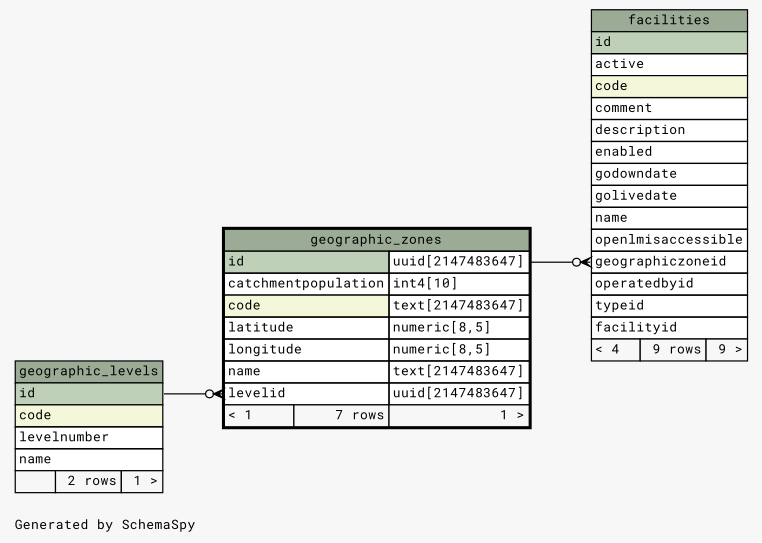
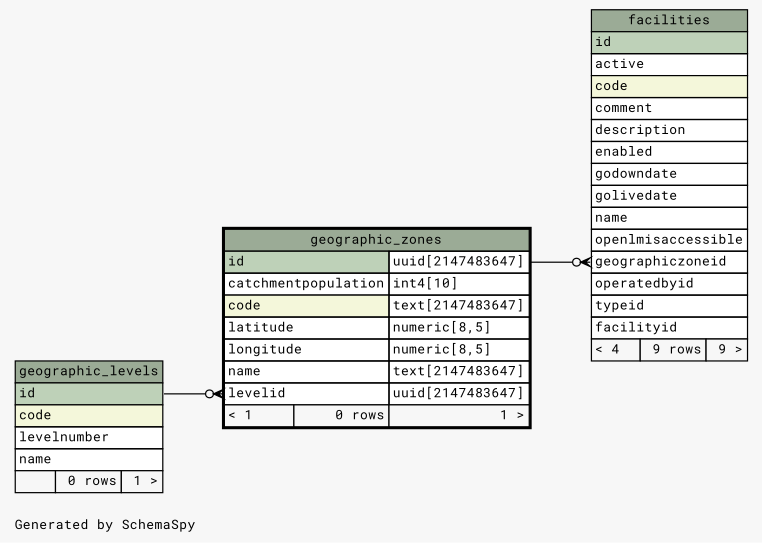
  digraph {
    bgcolor="#f7f7f7"
    fontname="Roboto Mono"
    fontsize=11
    label="\nGenerated by SchemaSpy"
    labeljust=l
    nodesep=0.18
    rankdir=RL
    ranksep=0.46
    node [fontname="Roboto Mono" fontsize=11 shape=plaintext]
    edge [arrowhead=none arrowsize=0.8 arrowtail=crowodot dir=back fontname="Roboto Mono"]
    n1 [label=<     <TABLE BORDER="0" CELLBORDER="1" CELLSPACING="0" BGCOLOR="#ffffff">       <TR><TD COLSPAN="3" BGCOLOR="#9bab96" ALIGN="CENTER">facilities</TD></TR>       <TR><TD PORT="id" COLSPAN="3" BGCOLOR="#bed1b8" ALIGN="LEFT">id</TD></TR>       <TR><TD PORT="active" COLSPAN="3" ALIGN="LEFT">active</TD></TR>       <TR><TD PORT="code" COLSPAN="3" BGCOLOR="#f4f7da" ALIGN="LEFT">code</TD></TR>       <TR><TD PORT="comment" COLSPAN="3" ALIGN="LEFT">comment</TD></TR>       <TR><TD PORT="description" COLSPAN="3" ALIGN="LEFT">description</TD></TR>       <TR><TD PORT="enabled" COLSPAN="3" ALIGN="LEFT">enabled</TD></TR>       <TR><TD PORT="godowndate" COLSPAN="3" ALIGN="LEFT">godowndate</TD></TR>       <TR><TD PORT="golivedate" COLSPAN="3" ALIGN="LEFT">golivedate</TD></TR>       <TR><TD PORT="name" COLSPAN="3" ALIGN="LEFT">name</TD></TR>       <TR><TD PORT="openlmisaccessible" COLSPAN="3" ALIGN="LEFT">openlmisaccessible</TD></TR>       <TR><TD PORT="geographiczoneid" COLSPAN="3" ALIGN="LEFT">geographiczoneid</TD></TR>       <TR><TD PORT="operatedbyid" COLSPAN="3" ALIGN="LEFT">operatedbyid</TD></TR>       <TR><TD PORT="typeid" COLSPAN="3" ALIGN="LEFT">typeid</TD></TR>       <TR><TD PORT="facilityid" COLSPAN="3" ALIGN="LEFT">facilityid</TD></TR>       <TR><TD ALIGN="LEFT" BGCOLOR="#f7f7f7">&lt; 4</TD><TD ALIGN="RIGHT" BGCOLOR="#f7f7f7">9 rows</TD><TD ALIGN="RIGHT" BGCOLOR="#f7f7f7">9 &gt;</TD></TR>     </TABLE>>]
-   n2 [label=<     <TABLE BORDER="2" CELLBORDER="1" CELLSPACING="0" BGCOLOR="#ffffff">       <TR><TD COLSPAN="3" BGCOLOR="#9bab96" ALIGN="CENTER">geographic_zones</TD></TR>       <TR><TD PORT="id" COLSPAN="2" BGCOLOR="#bed1b8" ALIGN="LEFT">id</TD><TD PORT="id.type" ALIGN="LEFT">uuid[2147483647]</TD></TR>       <TR><TD PORT="catchmentpopulation" COLSPAN="2" ALIGN="LEFT">catchmentpopulation</TD><TD PORT="catchmentpopulation.type" ALIGN="LEFT">int4[10]</TD></TR>       <TR><TD PORT="code" COLSPAN="2" BGCOLOR="#f4f7da" ALIGN="LEFT">code</TD><TD PORT="code.type" ALIGN="LEFT">text[2147483647]</TD></TR>       <TR><TD PORT="latitude" COLSPAN="2" ALIGN="LEFT">latitude</TD><TD PORT="latitude.type" ALIGN="LEFT">numeric[8,5]</TD></TR>       <TR><TD PORT="longitude" COLSPAN="2" ALIGN="LEFT">longitude</TD><TD PORT="longitude.type" ALIGN="LEFT">numeric[8,5]</TD></TR>       <TR><TD PORT="name" COLSPAN="2" ALIGN="LEFT">name</TD><TD PORT="name.type" ALIGN="LEFT">text[2147483647]</TD></TR>       <TR><TD PORT="levelid" COLSPAN="2" ALIGN="LEFT">levelid</TD><TD PORT="levelid.type" ALIGN="LEFT">uuid[2147483647]</TD></TR>       <TR><TD ALIGN="LEFT" BGCOLOR="#f7f7f7">&lt; 1</TD><TD ALIGN="RIGHT" BGCOLOR="#f7f7f7">7 rows</TD><TD ALIGN="RIGHT" BGCOLOR="#f7f7f7">1 &gt;</TD></TR>     </TABLE>>]
-   n3 [label=<     <TABLE BORDER="0" CELLBORDER="1" CELLSPACING="0" BGCOLOR="#ffffff">       <TR><TD COLSPAN="3" BGCOLOR="#9bab96" ALIGN="CENTER">geographic_levels</TD></TR>       <TR><TD PORT="id" COLSPAN="3" BGCOLOR="#bed1b8" ALIGN="LEFT">id</TD></TR>       <TR><TD PORT="code" COLSPAN="3" BGCOLOR="#f4f7da" ALIGN="LEFT">code</TD></TR>       <TR><TD PORT="levelnumber" COLSPAN="3" ALIGN="LEFT">levelnumber</TD></TR>       <TR><TD PORT="name" COLSPAN="3" ALIGN="LEFT">name</TD></TR>       <TR><TD ALIGN="LEFT" BGCOLOR="#f7f7f7">  </TD><TD ALIGN="RIGHT" BGCOLOR="#f7f7f7">2 rows</TD><TD ALIGN="RIGHT" BGCOLOR="#f7f7f7">1 &gt;</TD></TR>     </TABLE>>]
+   n2 [label=<     <TABLE BORDER="2" CELLBORDER="1" CELLSPACING="0" BGCOLOR="#ffffff">       <TR><TD COLSPAN="3" BGCOLOR="#9bab96" ALIGN="CENTER">geographic_zones</TD></TR>       <TR><TD PORT="id" COLSPAN="2" BGCOLOR="#bed1b8" ALIGN="LEFT">id</TD><TD PORT="id.type" ALIGN="LEFT">uuid[2147483647]</TD></TR>       <TR><TD PORT="catchmentpopulation" COLSPAN="2" ALIGN="LEFT">catchmentpopulation</TD><TD PORT="catchmentpopulation.type" ALIGN="LEFT">int4[10]</TD></TR>       <TR><TD PORT="code" COLSPAN="2" BGCOLOR="#f4f7da" ALIGN="LEFT">code</TD><TD PORT="code.type" ALIGN="LEFT">text[2147483647]</TD></TR>       <TR><TD PORT="latitude" COLSPAN="2" ALIGN="LEFT">latitude</TD><TD PORT="latitude.type" ALIGN="LEFT">numeric[8,5]</TD></TR>       <TR><TD PORT="longitude" COLSPAN="2" ALIGN="LEFT">longitude</TD><TD PORT="longitude.type" ALIGN="LEFT">numeric[8,5]</TD></TR>       <TR><TD PORT="name" COLSPAN="2" ALIGN="LEFT">name</TD><TD PORT="name.type" ALIGN="LEFT">text[2147483647]</TD></TR>       <TR><TD PORT="levelid" COLSPAN="2" ALIGN="LEFT">levelid</TD><TD PORT="levelid.type" ALIGN="LEFT">uuid[2147483647]</TD></TR>       <TR><TD ALIGN="LEFT" BGCOLOR="#f7f7f7">&lt; 1</TD><TD ALIGN="RIGHT" BGCOLOR="#f7f7f7">0 rows</TD><TD ALIGN="RIGHT" BGCOLOR="#f7f7f7">1 &gt;</TD></TR>     </TABLE>>]
+   n3 [label=<     <TABLE BORDER="0" CELLBORDER="1" CELLSPACING="0" BGCOLOR="#ffffff">       <TR><TD COLSPAN="3" BGCOLOR="#9bab96" ALIGN="CENTER">geographic_levels</TD></TR>       <TR><TD PORT="id" COLSPAN="3" BGCOLOR="#bed1b8" ALIGN="LEFT">id</TD></TR>       <TR><TD PORT="code" COLSPAN="3" BGCOLOR="#f4f7da" ALIGN="LEFT">code</TD></TR>       <TR><TD PORT="levelnumber" COLSPAN="3" ALIGN="LEFT">levelnumber</TD></TR>       <TR><TD PORT="name" COLSPAN="3" ALIGN="LEFT">name</TD></TR>       <TR><TD ALIGN="LEFT" BGCOLOR="#f7f7f7">  </TD><TD ALIGN="RIGHT" BGCOLOR="#f7f7f7">0 rows</TD><TD ALIGN="RIGHT" BGCOLOR="#f7f7f7">1 &gt;</TD></TR>     </TABLE>>]
    n1 -> n2 [headport="id.type:e" tailport="geographiczoneid:w"]
    n2 -> n3 [headport="id:e" tailport="levelid:w"]
  }
